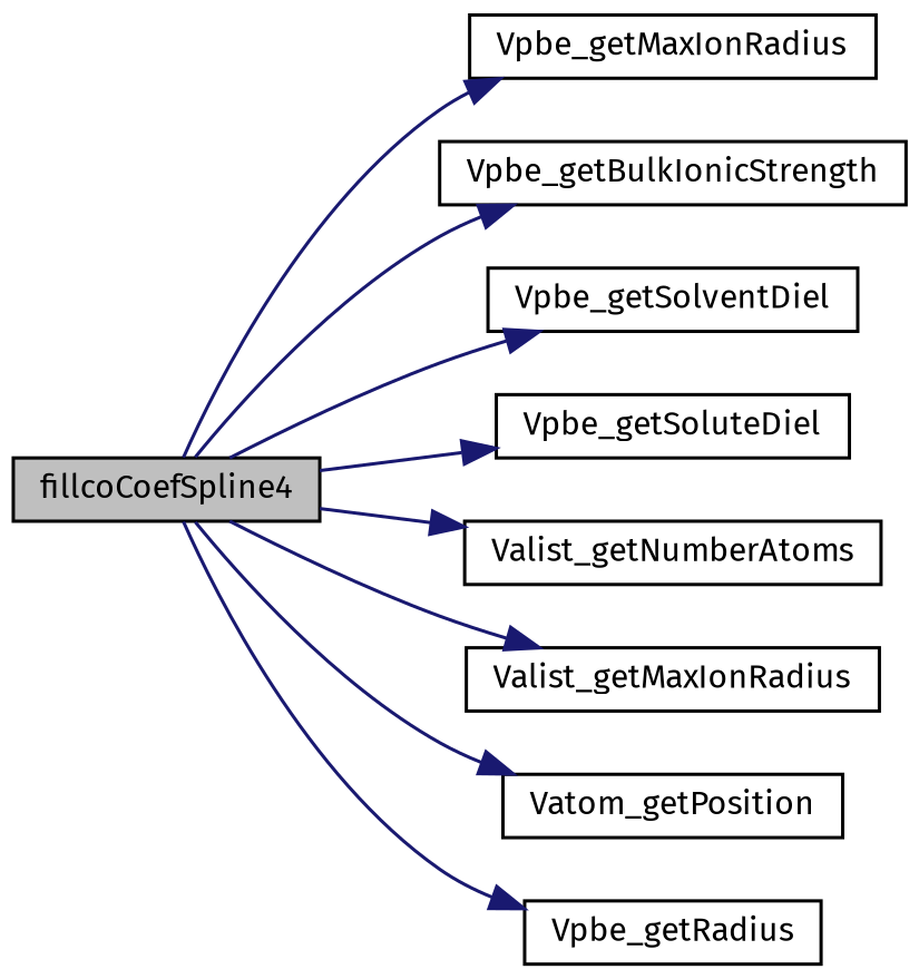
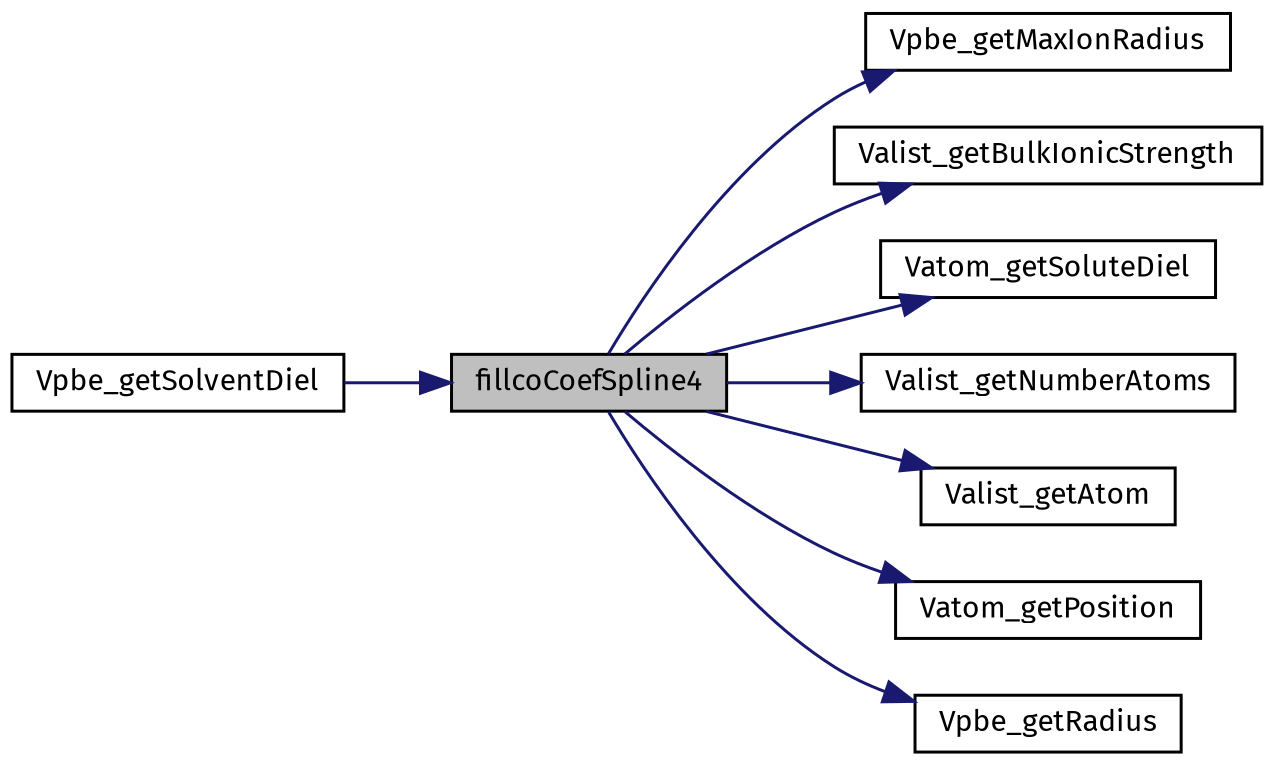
  digraph {
    fontname="Fira Sans"
    rankdir=LR
    node [color=black fillcolor=white fontname="Fira Sans" fontsize=10 shape=record style=filled]
    edge [color=midnightblue fontname="Fira Sans" fontsize=10 labelfontname=FreeSans labelfontsize=10 style=solid]
    n1 [fillcolor=grey75 fontcolor=black height=0.2 label=fillcoCoefSpline4 width=0.4]
    n2 [height=0.2 label=Vpbe_getMaxIonRadius width=0.4]
-   n3 [height=0.2 label=Vpbe_getBulkIonicStrength width=0.4]
+   n3 [height=0.2 label=Valist_getBulkIonicStrength width=0.4]
    n4 [height=0.2 label=Vpbe_getSolventDiel width=0.4]
-   n5 [height=0.2 label=Vpbe_getSoluteDiel width=0.4]
+   n5 [height=0.2 label=Vatom_getSoluteDiel width=0.4]
    n6 [height=0.2 label=Valist_getNumberAtoms width=0.4]
-   n7 [height=0.2 label=Valist_getMaxIonRadius width=0.4]
+   n7 [height=0.2 label=Valist_getAtom width=0.4]
    n8 [height=0.2 label=Vatom_getPosition width=0.4]
    n9 [height=0.2 label=Vpbe_getRadius width=0.4]
    n1 -> n2
    n1 -> n3
-   n1 -> n4
+   n4 -> n1
    n1 -> n5
    n1 -> n6
    n1 -> n7
    n1 -> n8
    n1 -> n9
  }
